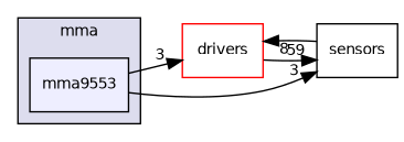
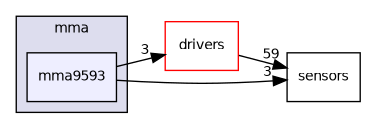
  digraph {
    compound=true
    rankdir=LR
    node [fontname=Helvetica fontsize=10 shape=box style=filled]
    edge [headlabel=3 labeldistance=1.5 labelfontname=Helvetica labelfontsize=10]
-   n1 [fillcolor="#eeeeff" label=mma9553 pencolor=black]
+   n1 [fillcolor="#eeeeff" label=mma9593 pencolor=black]
    n2 [color=red fillcolor=white label=drivers]
    n3 [label=sensors style=""]
    subgraph cluster_1 {
      bgcolor="#ddddee"
      fontname=Helvetica
      fontsize=10
      label=mma
      pencolor=black
      n1
    }
    n1 -> n2
    n1 -> n3
    n2 -> n3 [headlabel=59]
-   n3 -> n2 [headlabel=8]
  }
